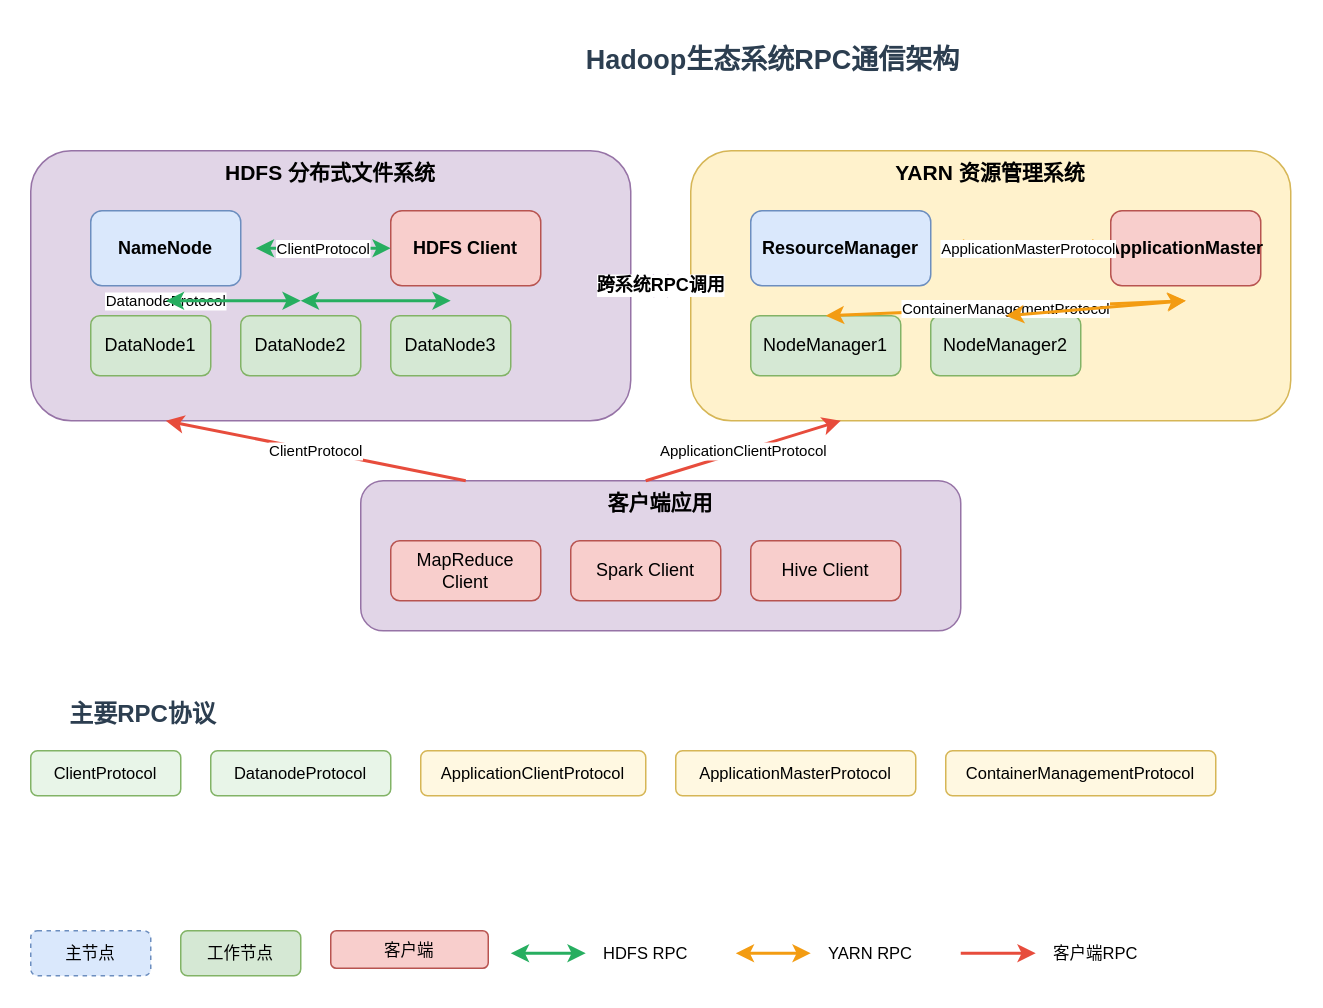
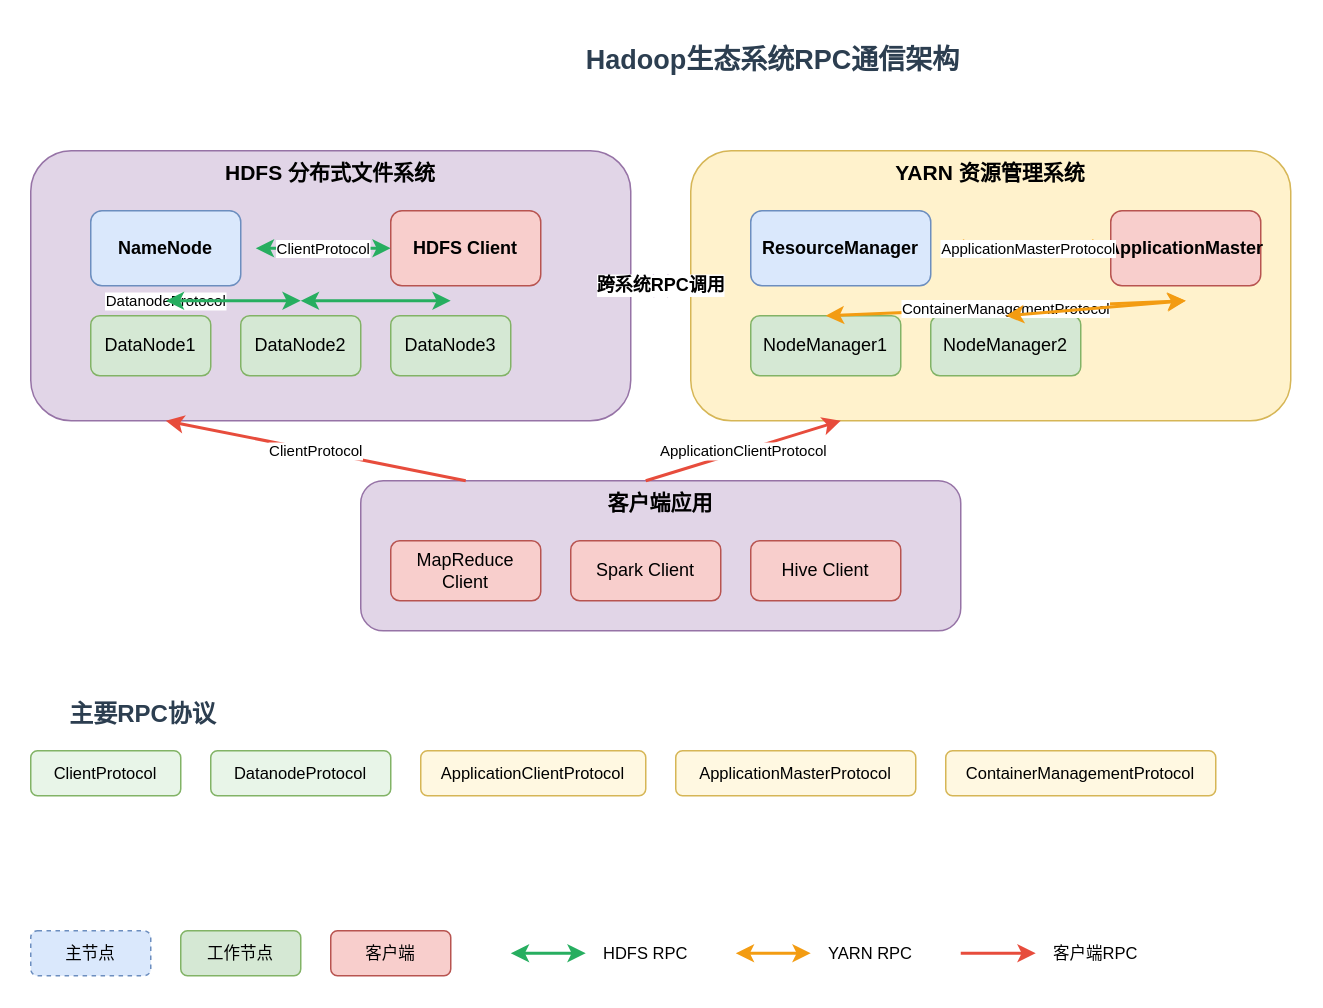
  <mxCell id="0" />
  <mxCell id="1" parent="0" />
  <mxCell id="2" value="Hadoop生态系统RPC通信架构" style="text;html=1;strokeColor=none;fillColor=none;align=center;verticalAlign=middle;whiteSpace=wrap;rounded=0;fontSize=18;fontStyle=1;fontColor=#2c3e50;" vertex="1" parent="1"><mxGeometry x="340" y="20" width="350" height="40" as="geometry" /></mxCell>
  <mxCell id="3" value="HDFS 分布式文件系统" style="rounded=1;whiteSpace=wrap;html=1;fillColor=#e1d5e7;strokeColor=#9673a6;fontSize=14;fontStyle=1;verticalAlign=top;" vertex="1" parent="1"><mxGeometry x="20" y="100" width="400" height="180" as="geometry" /></mxCell>
  <mxCell id="4" value="NameNode" style="rounded=1;whiteSpace=wrap;html=1;fillColor=#dae8fc;strokeColor=#6c8ebf;fontSize=12;fontStyle=1;" vertex="1" parent="1"><mxGeometry x="60" y="140" width="100" height="50" as="geometry" /></mxCell>
  <mxCell id="5" value="DataNode1" style="rounded=1;whiteSpace=wrap;html=1;fillColor=#d5e8d4;strokeColor=#82b366;fontSize=12;" vertex="1" parent="1"><mxGeometry x="60" y="210" width="80" height="40" as="geometry" /></mxCell>
  <mxCell id="6" value="DataNode2" style="rounded=1;whiteSpace=wrap;html=1;fillColor=#d5e8d4;strokeColor=#82b366;fontSize=12;" vertex="1" parent="1"><mxGeometry x="160" y="210" width="80" height="40" as="geometry" /></mxCell>
  <mxCell id="7" value="DataNode3" style="rounded=1;whiteSpace=wrap;html=1;fillColor=#d5e8d4;strokeColor=#82b366;fontSize=12;" vertex="1" parent="1"><mxGeometry x="260" y="210" width="80" height="40" as="geometry" /></mxCell>
  <mxCell id="8" value="HDFS Client" style="rounded=1;whiteSpace=wrap;html=1;fillColor=#f8cecc;strokeColor=#b85450;fontSize=12;fontStyle=1;" vertex="1" parent="1"><mxGeometry x="260" y="140" width="100" height="50" as="geometry" /></mxCell>
  <mxCell id="9" value="YARN 资源管理系统" style="rounded=1;whiteSpace=wrap;html=1;fillColor=#fff2cc;strokeColor=#d6b656;fontSize=14;fontStyle=1;verticalAlign=top;" vertex="1" parent="1"><mxGeometry x="460" y="100" width="400" height="180" as="geometry" /></mxCell>
  <mxCell id="10" value="ResourceManager" style="rounded=1;whiteSpace=wrap;html=1;fillColor=#dae8fc;strokeColor=#6c8ebf;fontSize=12;fontStyle=1;" vertex="1" parent="1"><mxGeometry x="500" y="140" width="120" height="50" as="geometry" /></mxCell>
  <mxCell id="11" value="NodeManager1" style="rounded=1;whiteSpace=wrap;html=1;fillColor=#d5e8d4;strokeColor=#82b366;fontSize=12;" vertex="1" parent="1"><mxGeometry x="500" y="210" width="100" height="40" as="geometry" /></mxCell>
  <mxCell id="12" value="NodeManager2" style="rounded=1;whiteSpace=wrap;html=1;fillColor=#d5e8d4;strokeColor=#82b366;fontSize=12;" vertex="1" parent="1"><mxGeometry x="620" y="210" width="100" height="40" as="geometry" /></mxCell>
  <mxCell id="13" value="ApplicationMaster" style="rounded=1;whiteSpace=wrap;html=1;fillColor=#f8cecc;strokeColor=#b85450;fontSize=12;fontStyle=1;" vertex="1" parent="1"><mxGeometry x="740" y="140" width="100" height="50" as="geometry" /></mxCell>
  <mxCell id="14" value="客户端应用" style="rounded=1;whiteSpace=wrap;html=1;fillColor=#e1d5e7;strokeColor=#9673a6;fontSize=14;fontStyle=1;verticalAlign=top;" vertex="1" parent="1"><mxGeometry x="240" y="320" width="400" height="100" as="geometry" /></mxCell>
  <mxCell id="15" value="MapReduce Client" style="rounded=1;whiteSpace=wrap;html=1;fillColor=#f8cecc;strokeColor=#b85450;fontSize=12;" vertex="1" parent="1"><mxGeometry x="260" y="360" width="100" height="40" as="geometry" /></mxCell>
  <mxCell id="16" value="Spark Client" style="rounded=1;whiteSpace=wrap;html=1;fillColor=#f8cecc;strokeColor=#b85450;fontSize=12;" vertex="1" parent="1"><mxGeometry x="380" y="360" width="100" height="40" as="geometry" /></mxCell>
  <mxCell id="17" value="Hive Client" style="rounded=1;whiteSpace=wrap;html=1;fillColor=#f8cecc;strokeColor=#b85450;fontSize=12;" vertex="1" parent="1"><mxGeometry x="500" y="360" width="100" height="40" as="geometry" /></mxCell>
  <mxCell id="18" value="主要RPC协议" style="text;html=1;strokeColor=none;fillColor=none;align=center;verticalAlign=middle;whiteSpace=wrap;rounded=0;fontSize=16;fontStyle=1;fontColor=#2c3e50;" vertex="1" parent="1"><mxGeometry x="20" y="460" width="150" height="30" as="geometry" /></mxCell>
  <mxCell id="19" value="ClientProtocol" style="rounded=1;whiteSpace=wrap;html=1;fillColor=#e8f5e8;strokeColor=#82b366;fontSize=11;" vertex="1" parent="1"><mxGeometry x="20" y="500" width="100" height="30" as="geometry" /></mxCell>
  <mxCell id="20" value="DatanodeProtocol" style="rounded=1;whiteSpace=wrap;html=1;fillColor=#e8f5e8;strokeColor=#82b366;fontSize=11;" vertex="1" parent="1"><mxGeometry x="140" y="500" width="120" height="30" as="geometry" /></mxCell>
  <mxCell id="21" value="ApplicationClientProtocol" style="rounded=1;whiteSpace=wrap;html=1;fillColor=#fff8e1;strokeColor=#d6b656;fontSize=11;" vertex="1" parent="1"><mxGeometry x="280" y="500" width="150" height="30" as="geometry" /></mxCell>
  <mxCell id="22" value="ApplicationMasterProtocol" style="rounded=1;whiteSpace=wrap;html=1;fillColor=#fff8e1;strokeColor=#d6b656;fontSize=11;" vertex="1" parent="1"><mxGeometry x="450" y="500" width="160" height="30" as="geometry" /></mxCell>
  <mxCell id="23" value="ContainerManagementProtocol" style="rounded=1;whiteSpace=wrap;html=1;fillColor=#fff8e1;strokeColor=#d6b656;fontSize=11;" vertex="1" parent="1"><mxGeometry x="630" y="500" width="180" height="30" as="geometry" /></mxCell>
  <mxCell id="24" value="ClientProtocol" style="endArrow=classic;startArrow=classic;html=1;rounded=0;strokeWidth=2;strokeColor=#27ae60;labelBackgroundColor=#ffffff;fontSize=10;" edge="1" parent="1"><mxGeometry width="50" height="50" relative="1" as="geometry"><mxPoint x="260" y="165" as="sourcePoint" /><mxPoint x="170" y="165" as="targetPoint" /></mxGeometry></mxCell>
  <mxCell id="25" value="DatanodeProtocol" style="endArrow=classic;startArrow=classic;html=1;rounded=0;strokeWidth=2;strokeColor=#27ae60;labelBackgroundColor=#ffffff;fontSize=10;" edge="1" parent="1"><mxGeometry width="50" height="50" relative="1" as="geometry"><mxPoint x="110" y="200" as="sourcePoint" /><mxPoint x="110" y="200" as="targetPoint" /></mxGeometry></mxCell>
  <mxCell id="26" value="" style="endArrow=classic;startArrow=classic;html=1;rounded=0;strokeWidth=2;strokeColor=#27ae60;" edge="1" parent="1"><mxGeometry width="50" height="50" relative="1" as="geometry"><mxPoint x="110" y="200" as="sourcePoint" /><mxPoint x="200" y="200" as="targetPoint" /></mxGeometry></mxCell>
  <mxCell id="27" value="" style="endArrow=classic;startArrow=classic;html=1;rounded=0;strokeWidth=2;strokeColor=#27ae60;" edge="1" parent="1"><mxGeometry width="50" height="50" relative="1" as="geometry"><mxPoint x="200" y="200" as="sourcePoint" /><mxPoint x="300" y="200" as="targetPoint" /></mxGeometry></mxCell>
  <mxCell id="28" value="ApplicationMasterProtocol" style="endArrow=classic;startArrow=classic;html=1;rounded=0;strokeWidth=2;strokeColor=#f39c12;labelBackgroundColor=#ffffff;fontSize=10;" edge="1" parent="1"><mxGeometry width="50" height="50" relative="1" as="geometry"><mxPoint x="740" y="165" as="sourcePoint" /><mxPoint x="630" y="165" as="targetPoint" /></mxGeometry></mxCell>
  <mxCell id="29" value="ContainerManagementProtocol" style="endArrow=classic;startArrow=classic;html=1;rounded=0;strokeWidth=2;strokeColor=#f39c12;labelBackgroundColor=#ffffff;fontSize=10;" edge="1" parent="1"><mxGeometry width="50" height="50" relative="1" as="geometry"><mxPoint x="790" y="200" as="sourcePoint" /><mxPoint x="550" y="210" as="targetPoint" /></mxGeometry></mxCell>
  <mxCell id="30" value="" style="endArrow=classic;startArrow=classic;html=1;rounded=0;strokeWidth=2;strokeColor=#f39c12;" edge="1" parent="1"><mxGeometry width="50" height="50" relative="1" as="geometry"><mxPoint x="790" y="200" as="sourcePoint" /><mxPoint x="670" y="210" as="targetPoint" /></mxGeometry></mxCell>
  <mxCell id="31" value="ClientProtocol" style="endArrow=classic;html=1;rounded=0;strokeWidth=2;strokeColor=#e74c3c;labelBackgroundColor=#ffffff;fontSize=10;" edge="1" parent="1"><mxGeometry width="50" height="50" relative="1" as="geometry"><mxPoint x="310" y="320" as="sourcePoint" /><mxPoint x="110" y="280" as="targetPoint" /></mxGeometry></mxCell>
  <mxCell id="32" value="ApplicationClientProtocol" style="endArrow=classic;html=1;rounded=0;strokeWidth=2;strokeColor=#e74c3c;labelBackgroundColor=#ffffff;fontSize=10;" edge="1" parent="1"><mxGeometry width="50" height="50" relative="1" as="geometry"><mxPoint x="430" y="320" as="sourcePoint" /><mxPoint x="560" y="280" as="targetPoint" /></mxGeometry></mxCell>
  <mxCell id="33" value="跨系统RPC调用" style="endArrow=classic;startArrow=classic;html=1;rounded=0;strokeWidth=3;strokeColor=#9b59b6;labelBackgroundColor=#ffffff;fontSize=12;fontStyle=1;" edge="1" parent="1"><mxGeometry width="50" height="50" relative="1" as="geometry"><mxPoint x="420" y="190" as="sourcePoint" /><mxPoint x="460" y="190" as="targetPoint" /></mxGeometry></mxCell>
  <mxCell id="34" value="主节点" style="rounded=1;whiteSpace=wrap;html=1;fillColor=#dae8fc;strokeColor=#6c8ebf;fontSize=11;dashed=1;" vertex="1" parent="1"><mxGeometry x="20" y="620" width="80" height="30" as="geometry" /></mxCell>
  <mxCell id="35" value="工作节点" style="rounded=1;whiteSpace=wrap;html=1;fillColor=#d5e8d4;strokeColor=#82b366;fontSize=11;" vertex="1" parent="1"><mxGeometry x="120" y="620" width="80" height="30" as="geometry" /></mxCell>
- <mxCell id="36" value="客户端" style="rounded=1;whiteSpace=wrap;html=1;fillColor=#f8cecc;strokeColor=#b85450;fontSize=11;" vertex="1" parent="1"><mxGeometry x="220" y="620" width="105" height="25" as="geometry" /></mxCell>
+ <mxCell id="36" value="客户端" style="rounded=1;whiteSpace=wrap;html=1;fillColor=#f8cecc;strokeColor=#b85450;fontSize=11;" vertex="1" parent="1"><mxGeometry x="220" y="620" width="80" height="30" as="geometry" /></mxCell>
  <mxCell id="37" value="" style="endArrow=classic;startArrow=classic;html=1;rounded=0;strokeWidth=2;strokeColor=#27ae60;" edge="1" parent="1"><mxGeometry width="50" height="50" relative="1" as="geometry"><mxPoint x="340" y="635" as="sourcePoint" /><mxPoint x="390" y="635" as="targetPoint" /></mxGeometry></mxCell>
  <mxCell id="38" value="HDFS RPC" style="text;html=1;strokeColor=none;fillColor=none;align=left;verticalAlign=middle;whiteSpace=wrap;rounded=0;fontSize=11;" vertex="1" parent="1"><mxGeometry x="400" y="620" width="80" height="30" as="geometry" /></mxCell>
  <mxCell id="39" value="" style="endArrow=classic;startArrow=classic;html=1;rounded=0;strokeWidth=2;strokeColor=#f39c12;" edge="1" parent="1"><mxGeometry width="50" height="50" relative="1" as="geometry"><mxPoint x="490" y="635" as="sourcePoint" /><mxPoint x="540" y="635" as="targetPoint" /></mxGeometry></mxCell>
  <mxCell id="40" value="YARN RPC" style="text;html=1;strokeColor=none;fillColor=none;align=left;verticalAlign=middle;whiteSpace=wrap;rounded=0;fontSize=11;" vertex="1" parent="1"><mxGeometry x="550" y="620" width="80" height="30" as="geometry" /></mxCell>
  <mxCell id="41" value="" style="endArrow=classic;html=1;rounded=0;strokeWidth=2;strokeColor=#e74c3c;" edge="1" parent="1"><mxGeometry width="50" height="50" relative="1" as="geometry"><mxPoint x="640" y="635" as="sourcePoint" /><mxPoint x="690" y="635" as="targetPoint" /></mxGeometry></mxCell>
  <mxCell id="42" value="客户端RPC" style="text;html=1;strokeColor=none;fillColor=none;align=left;verticalAlign=middle;whiteSpace=wrap;rounded=0;fontSize=11;" vertex="1" parent="1"><mxGeometry x="700" y="620" width="80" height="30" as="geometry" /></mxCell>
